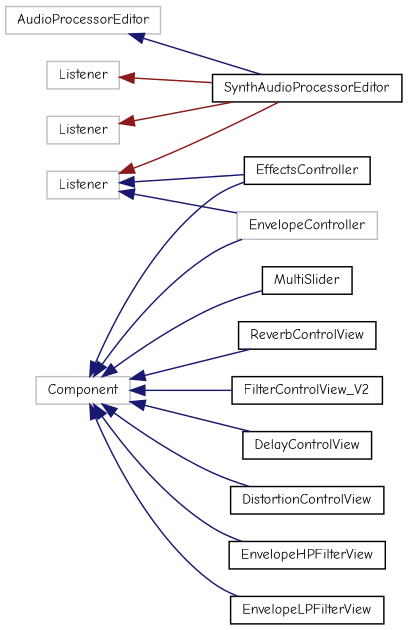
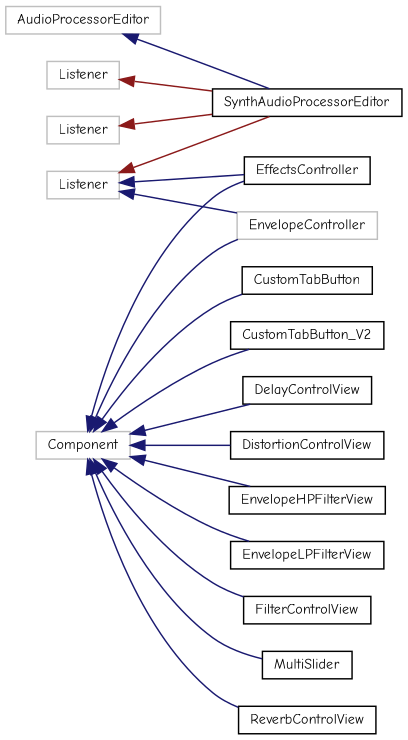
  digraph {
    fontname="Comic Neue"
    rankdir=LR
    node [color=black fillcolor=white fontname="Comic Neue" fontsize=10 shape=record style=filled]
    edge [color=midnightblue dir=back fontname="Comic Neue" fontsize=10 labelfontname=Helvetica labelfontsize=10 style=solid]
    n1 [color=grey75 height=0.2 label=AudioProcessorEditor width=0.4]
    n2 [height=0.2 label=SynthAudioProcessorEditor width=0.4]
    n3 [color=grey75 height=0.2 label=Component width=0.4]
-   n5 [height=0.2 label=FilterControlView_V2 width=0.4]
+   n4 [height=0.2 label=CustomTabButton width=0.4]
+   n5 [height=0.2 label=CustomTabButton_V2 width=0.4]
    n6 [height=0.2 label=DelayControlView width=0.4]
    n7 [height=0.2 label=DistortionControlView width=0.4]
    n8 [height=0.2 label=EffectsController width=0.4]
    n9 [color=grey75 height=0.2 label=EnvelopeController width=0.4]
    n10 [height=0.2 label=EnvelopeHPFilterView width=0.4]
    n11 [height=0.2 label=EnvelopeLPFilterView width=0.4]
+   n12 [height=0.2 label=FilterControlView width=0.4]
    n13 [height=0.2 label=MultiSlider width=0.4]
    n14 [height=0.2 label=ReverbControlView width=0.4]
    n15 [color=grey75 height=0.2 label=Listener width=0.4]
    n16 [color=grey75 height=0.2 label=Listener width=0.4]
    n17 [color=grey75 height=0.2 label=Listener width=0.4]
    n1 -> n2
+   n3 -> n4
    n3 -> n5
    n3 -> n6
    n3 -> n7
    n3 -> n8
    n3 -> n9
    n3 -> n10
    n3 -> n11
+   n3 -> n12
    n3 -> n13
    n3 -> n14
    n15 -> n2 [color=firebrick4]
    n16 -> n2 [color=firebrick4]
    n17 -> n2 [color=firebrick4]
    n17 -> n8
    n17 -> n9
  }
